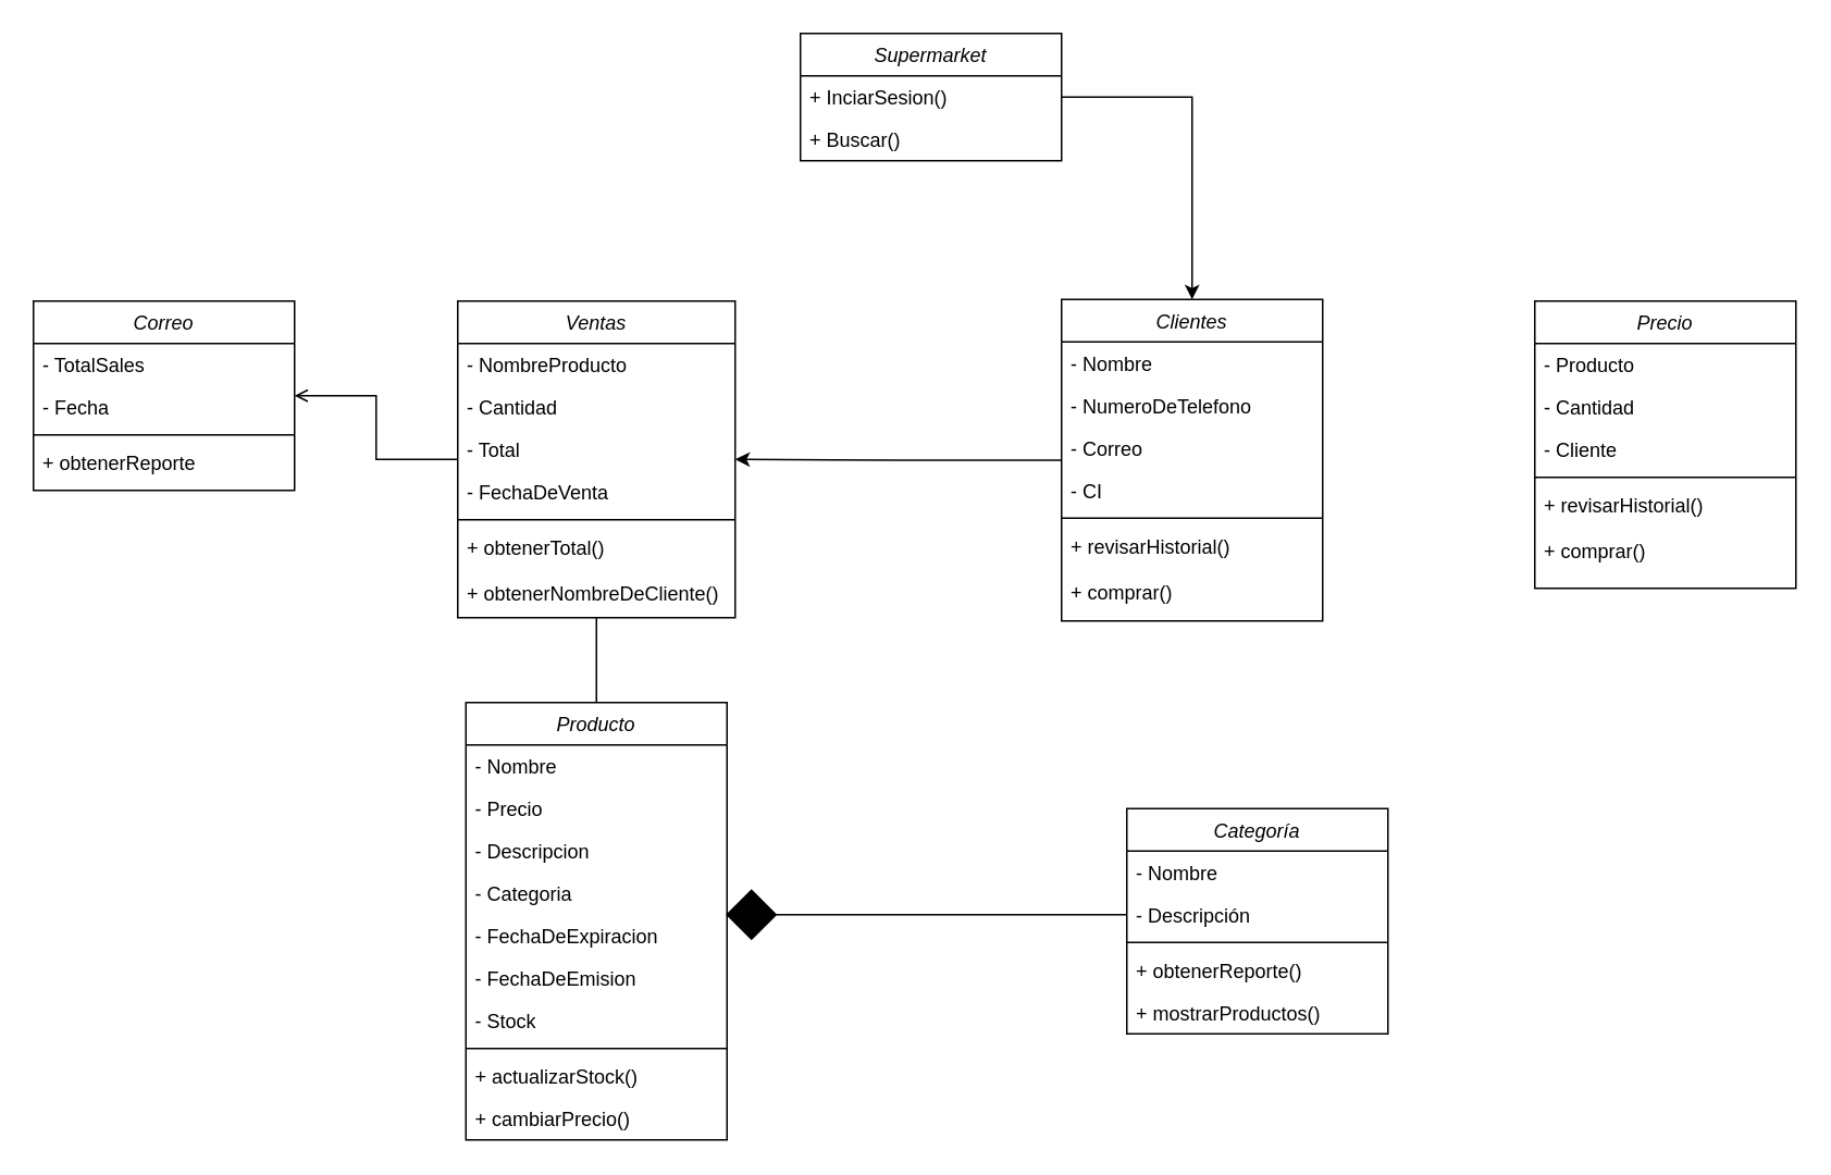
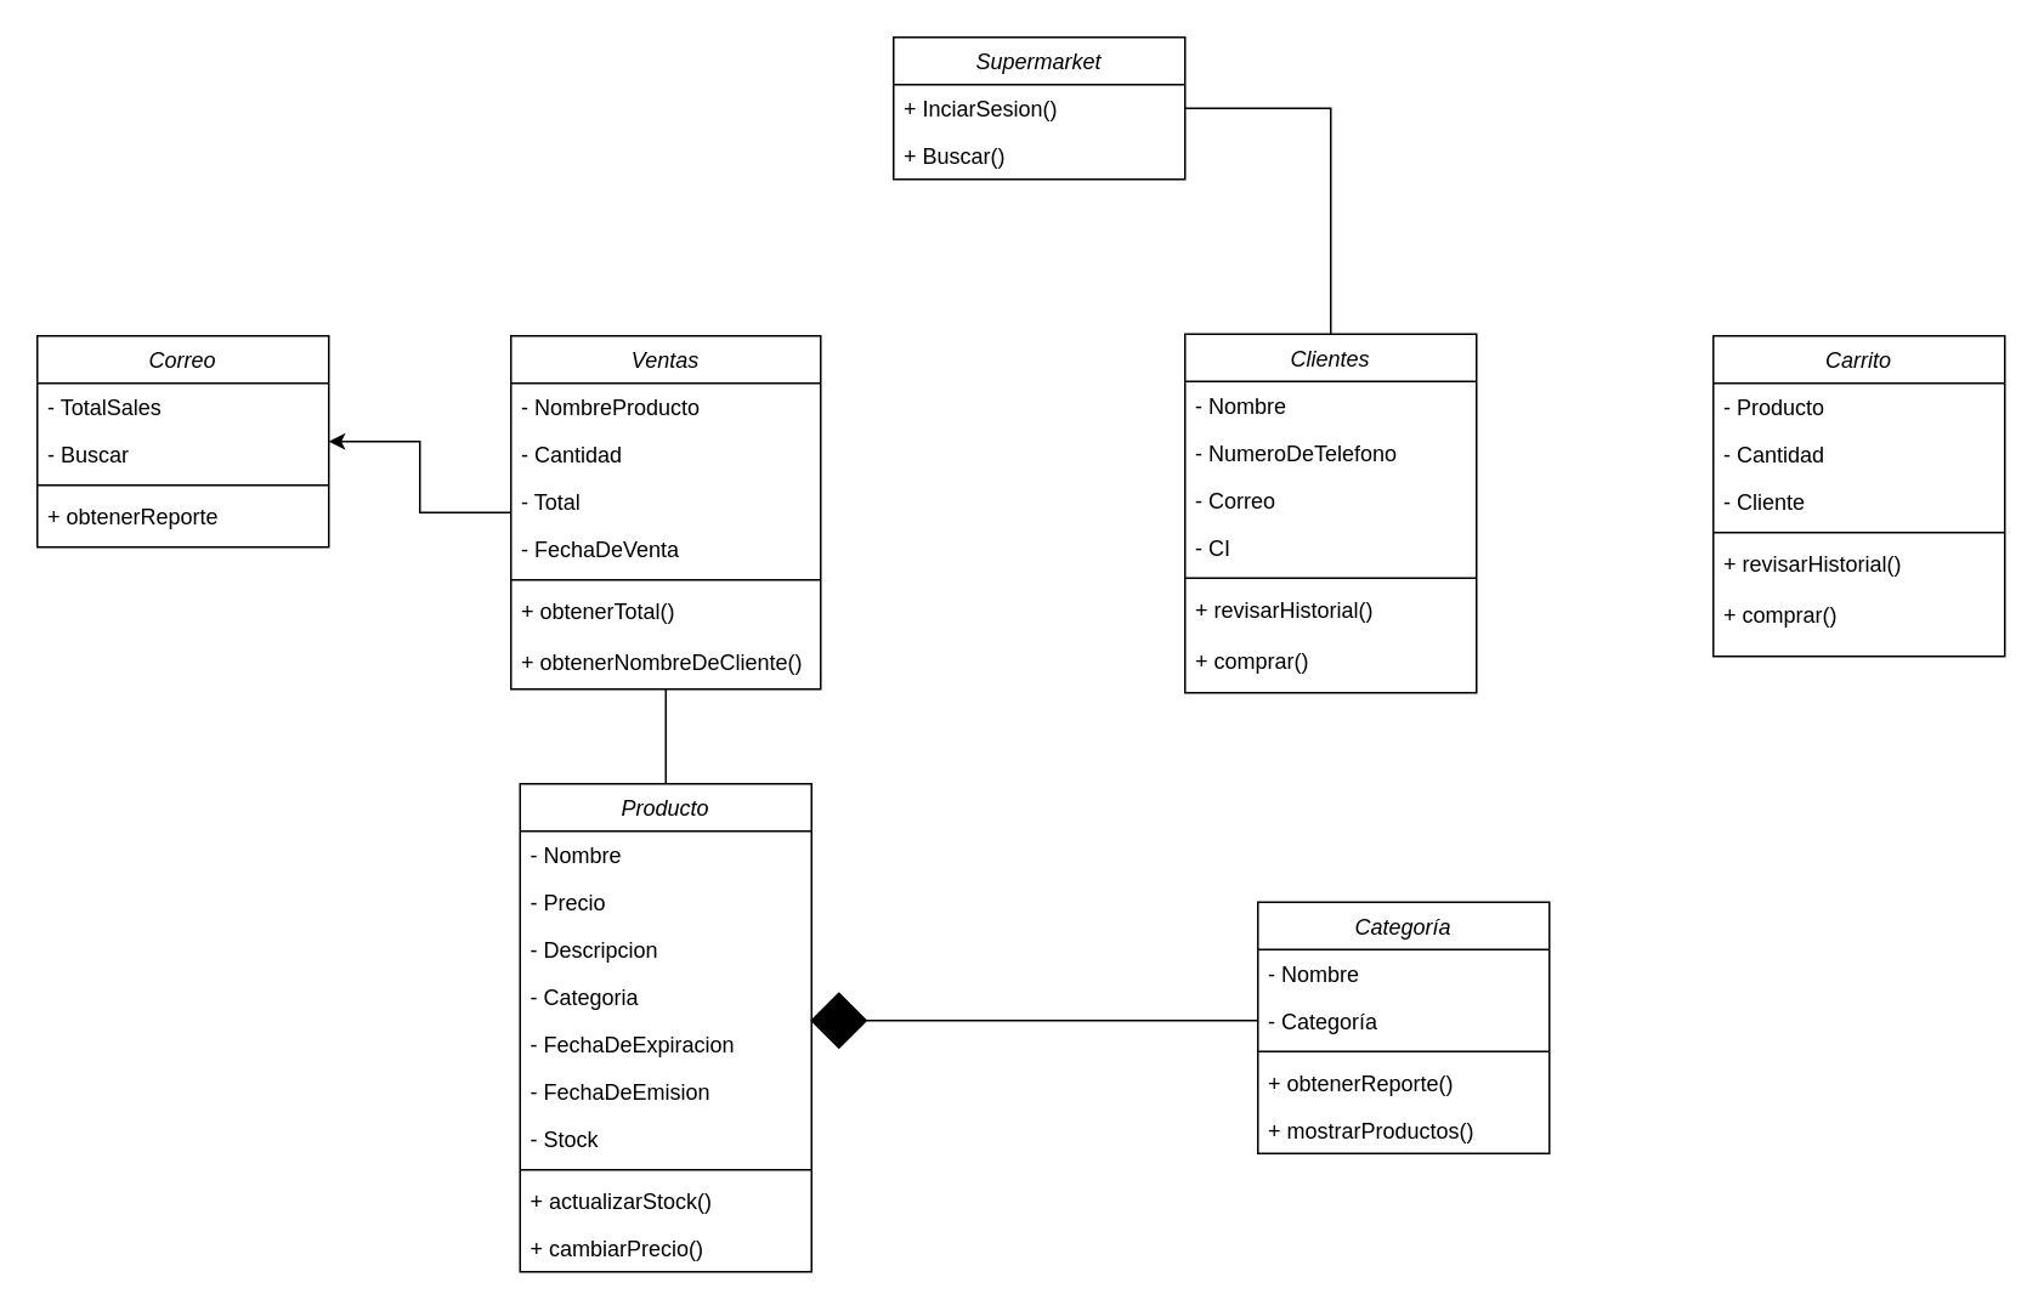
  <mxCell id="0" />
  <mxCell id="1" parent="0" />
  <mxCell id="2" value="Producto" style="swimlane;fontStyle=2;align=center;verticalAlign=top;childLayout=stackLayout;horizontal=1;startSize=26;horizontalStack=0;resizeParent=1;resizeLast=0;collapsible=1;marginBottom=0;rounded=0;shadow=0;strokeWidth=1;" parent="1" vertex="1"><mxGeometry x="285" y="430" width="160" height="268" as="geometry"><mxRectangle x="230" y="140" width="160" height="26" as="alternateBounds" /></mxGeometry></mxCell>
  <mxCell id="3" value="- Nombre" style="text;align=left;verticalAlign=top;spacingLeft=4;spacingRight=4;overflow=hidden;rotatable=0;points=[[0,0.5],[1,0.5]];portConstraint=eastwest;" parent="2" vertex="1"><mxGeometry y="26" width="160" height="26" as="geometry" /></mxCell>
  <mxCell id="4" value="- Precio" style="text;align=left;verticalAlign=top;spacingLeft=4;spacingRight=4;overflow=hidden;rotatable=0;points=[[0,0.5],[1,0.5]];portConstraint=eastwest;rounded=0;shadow=0;html=0;" parent="2" vertex="1"><mxGeometry y="52" width="160" height="26" as="geometry" /></mxCell>
  <mxCell id="5" value="- Descripcion" style="text;align=left;verticalAlign=top;spacingLeft=4;spacingRight=4;overflow=hidden;rotatable=0;points=[[0,0.5],[1,0.5]];portConstraint=eastwest;rounded=0;shadow=0;html=0;" parent="2" vertex="1"><mxGeometry y="78" width="160" height="26" as="geometry" /></mxCell>
  <mxCell id="6" value="- Categoria" style="text;align=left;verticalAlign=top;spacingLeft=4;spacingRight=4;overflow=hidden;rotatable=0;points=[[0,0.5],[1,0.5]];portConstraint=eastwest;rounded=0;shadow=0;html=0;" parent="2" vertex="1"><mxGeometry y="104" width="160" height="26" as="geometry" /></mxCell>
  <mxCell id="7" value="- FechaDeExpiracion" style="text;align=left;verticalAlign=top;spacingLeft=4;spacingRight=4;overflow=hidden;rotatable=0;points=[[0,0.5],[1,0.5]];portConstraint=eastwest;rounded=0;shadow=0;html=0;" parent="2" vertex="1"><mxGeometry y="130" width="160" height="26" as="geometry" /></mxCell>
  <mxCell id="8" value="- FechaDeEmision" style="text;align=left;verticalAlign=top;spacingLeft=4;spacingRight=4;overflow=hidden;rotatable=0;points=[[0,0.5],[1,0.5]];portConstraint=eastwest;rounded=0;shadow=0;html=0;" parent="2" vertex="1"><mxGeometry y="156" width="160" height="26" as="geometry" /></mxCell>
  <mxCell id="9" value="- Stock" style="text;align=left;verticalAlign=top;spacingLeft=4;spacingRight=4;overflow=hidden;rotatable=0;points=[[0,0.5],[1,0.5]];portConstraint=eastwest;" parent="2" vertex="1"><mxGeometry y="182" width="160" height="26" as="geometry" /></mxCell>
  <mxCell id="10" value="" style="line;html=1;strokeWidth=1;align=left;verticalAlign=middle;spacingTop=-1;spacingLeft=3;spacingRight=3;rotatable=0;labelPosition=right;points=[];portConstraint=eastwest;" parent="2" vertex="1"><mxGeometry y="208" width="160" height="8" as="geometry" /></mxCell>
  <mxCell id="11" value="+ actualizarStock()" style="text;align=left;verticalAlign=top;spacingLeft=4;spacingRight=4;overflow=hidden;rotatable=0;points=[[0,0.5],[1,0.5]];portConstraint=eastwest;" parent="2" vertex="1"><mxGeometry y="216" width="160" height="26" as="geometry" /></mxCell>
  <mxCell id="12" value="+ cambiarPrecio()" style="text;align=left;verticalAlign=top;spacingLeft=4;spacingRight=4;overflow=hidden;rotatable=0;points=[[0,0.5],[1,0.5]];portConstraint=eastwest;" parent="2" vertex="1"><mxGeometry y="242" width="160" height="26" as="geometry" /></mxCell>
  <mxCell id="13" value="Categoría" style="swimlane;fontStyle=2;align=center;verticalAlign=top;childLayout=stackLayout;horizontal=1;startSize=26;horizontalStack=0;resizeParent=1;resizeLast=0;collapsible=1;marginBottom=0;rounded=0;shadow=0;strokeWidth=1;" parent="1" vertex="1"><mxGeometry x="690" y="495" width="160" height="138" as="geometry"><mxRectangle x="230" y="140" width="160" height="26" as="alternateBounds" /></mxGeometry></mxCell>
  <mxCell id="14" value="- Nombre" style="text;align=left;verticalAlign=top;spacingLeft=4;spacingRight=4;overflow=hidden;rotatable=0;points=[[0,0.5],[1,0.5]];portConstraint=eastwest;" parent="13" vertex="1"><mxGeometry y="26" width="160" height="26" as="geometry" /></mxCell>
- <mxCell id="15" value="- Descripción" style="text;align=left;verticalAlign=top;spacingLeft=4;spacingRight=4;overflow=hidden;rotatable=0;points=[[0,0.5],[1,0.5]];portConstraint=eastwest;" parent="13" vertex="1"><mxGeometry y="52" width="160" height="26" as="geometry" /></mxCell>
+ <mxCell id="15" value="- Categoría" style="text;align=left;verticalAlign=top;spacingLeft=4;spacingRight=4;overflow=hidden;rotatable=0;points=[[0,0.5],[1,0.5]];portConstraint=eastwest;" parent="13" vertex="1"><mxGeometry y="52" width="160" height="26" as="geometry" /></mxCell>
  <mxCell id="16" value="" style="line;html=1;strokeWidth=1;align=left;verticalAlign=middle;spacingTop=-1;spacingLeft=3;spacingRight=3;rotatable=0;labelPosition=right;points=[];portConstraint=eastwest;" parent="13" vertex="1"><mxGeometry y="78" width="160" height="8" as="geometry" /></mxCell>
  <mxCell id="17" value="+ obtenerReporte()" style="text;align=left;verticalAlign=top;spacingLeft=4;spacingRight=4;overflow=hidden;rotatable=0;points=[[0,0.5],[1,0.5]];portConstraint=eastwest;" parent="13" vertex="1"><mxGeometry y="86" width="160" height="26" as="geometry" /></mxCell>
  <mxCell id="18" value="+ mostrarProductos()" style="text;align=left;verticalAlign=top;spacingLeft=4;spacingRight=4;overflow=hidden;rotatable=0;points=[[0,0.5],[1,0.5]];portConstraint=eastwest;" parent="13" vertex="1"><mxGeometry y="112" width="160" height="26" as="geometry" /></mxCell>
  <mxCell id="19" value="Supermarket" style="swimlane;fontStyle=2;align=center;verticalAlign=top;childLayout=stackLayout;horizontal=1;startSize=26;horizontalStack=0;resizeParent=1;resizeLast=0;collapsible=1;marginBottom=0;rounded=0;shadow=0;strokeWidth=1;" parent="1" vertex="1"><mxGeometry x="490" y="20" width="160" height="78" as="geometry"><mxRectangle x="230" y="140" width="160" height="26" as="alternateBounds" /></mxGeometry></mxCell>
  <mxCell id="20" value="+ InciarSesion()" style="text;align=left;verticalAlign=top;spacingLeft=4;spacingRight=4;overflow=hidden;rotatable=0;points=[[0,0.5],[1,0.5]];portConstraint=eastwest;" parent="19" vertex="1"><mxGeometry y="26" width="160" height="26" as="geometry" /></mxCell>
  <mxCell id="21" value="+ Buscar()" style="text;align=left;verticalAlign=top;spacingLeft=4;spacingRight=4;overflow=hidden;rotatable=0;points=[[0,0.5],[1,0.5]];portConstraint=eastwest;" parent="19" vertex="1"><mxGeometry y="52" width="160" height="26" as="geometry" /></mxCell>
- <mxCell id="22" style="edgeStyle=orthogonalEdgeStyle;rounded=0;orthogonalLoop=1;jettySize=auto;html=1;" parent="1" source="23" target="33" edge="1"><mxGeometry relative="1" as="geometry" /></mxCell>
  <mxCell id="23" value="Clientes" style="swimlane;fontStyle=2;align=center;verticalAlign=top;childLayout=stackLayout;horizontal=1;startSize=26;horizontalStack=0;resizeParent=1;resizeLast=0;collapsible=1;marginBottom=0;rounded=0;shadow=0;strokeWidth=1;" parent="1" vertex="1"><mxGeometry x="650" y="183" width="160" height="197" as="geometry"><mxRectangle x="230" y="140" width="160" height="26" as="alternateBounds" /></mxGeometry></mxCell>
  <mxCell id="24" value="- Nombre" style="text;align=left;verticalAlign=top;spacingLeft=4;spacingRight=4;overflow=hidden;rotatable=0;points=[[0,0.5],[1,0.5]];portConstraint=eastwest;" parent="23" vertex="1"><mxGeometry y="26" width="160" height="26" as="geometry" /></mxCell>
  <mxCell id="25" value="- NumeroDeTelefono" style="text;align=left;verticalAlign=top;spacingLeft=4;spacingRight=4;overflow=hidden;rotatable=0;points=[[0,0.5],[1,0.5]];portConstraint=eastwest;rounded=0;shadow=0;html=0;" parent="23" vertex="1"><mxGeometry y="52" width="160" height="26" as="geometry" /></mxCell>
  <mxCell id="26" value="- Correo" style="text;align=left;verticalAlign=top;spacingLeft=4;spacingRight=4;overflow=hidden;rotatable=0;points=[[0,0.5],[1,0.5]];portConstraint=eastwest;rounded=0;shadow=0;html=0;" parent="23" vertex="1"><mxGeometry y="78" width="160" height="26" as="geometry" /></mxCell>
  <mxCell id="27" value="- CI" style="text;align=left;verticalAlign=top;spacingLeft=4;spacingRight=4;overflow=hidden;rotatable=0;points=[[0,0.5],[1,0.5]];portConstraint=eastwest;rounded=0;shadow=0;html=0;" parent="23" vertex="1"><mxGeometry y="104" width="160" height="26" as="geometry" /></mxCell>
  <mxCell id="28" value="" style="line;html=1;strokeWidth=1;align=left;verticalAlign=middle;spacingTop=-1;spacingLeft=3;spacingRight=3;rotatable=0;labelPosition=right;points=[];portConstraint=eastwest;" parent="23" vertex="1"><mxGeometry y="130" width="160" height="8" as="geometry" /></mxCell>
  <mxCell id="29" value="+ revisarHistorial()" style="text;align=left;verticalAlign=top;spacingLeft=4;spacingRight=4;overflow=hidden;rotatable=0;points=[[0,0.5],[1,0.5]];portConstraint=eastwest;" parent="23" vertex="1"><mxGeometry y="138" width="160" height="28" as="geometry" /></mxCell>
  <mxCell id="30" value="+ comprar()" style="text;align=left;verticalAlign=top;spacingLeft=4;spacingRight=4;overflow=hidden;rotatable=0;points=[[0,0.5],[1,0.5]];portConstraint=eastwest;" parent="23" vertex="1"><mxGeometry y="166" width="160" height="28" as="geometry" /></mxCell>
  <mxCell id="31" style="edgeStyle=orthogonalEdgeStyle;rounded=0;orthogonalLoop=1;jettySize=auto;html=1;endArrow=none;" parent="1" source="33" target="2" edge="1"><mxGeometry relative="1" as="geometry" /></mxCell>
- <mxCell id="32" style="edgeStyle=orthogonalEdgeStyle;rounded=0;orthogonalLoop=1;jettySize=auto;html=1;endArrow=open;" parent="1" source="33" target="41" edge="1"><mxGeometry relative="1" as="geometry" /></mxCell>
+ <mxCell id="32" style="edgeStyle=orthogonalEdgeStyle;rounded=0;orthogonalLoop=1;jettySize=auto;html=1;" parent="1" source="33" target="41" edge="1"><mxGeometry relative="1" as="geometry" /></mxCell>
  <mxCell id="33" value="Ventas" style="swimlane;fontStyle=2;align=center;verticalAlign=top;childLayout=stackLayout;horizontal=1;startSize=26;horizontalStack=0;resizeParent=1;resizeLast=0;collapsible=1;marginBottom=0;rounded=0;shadow=0;strokeWidth=1;" parent="1" vertex="1"><mxGeometry x="280" y="184" width="170" height="194" as="geometry"><mxRectangle x="230" y="140" width="160" height="26" as="alternateBounds" /></mxGeometry></mxCell>
  <mxCell id="34" value="- NombreProducto" style="text;align=left;verticalAlign=top;spacingLeft=4;spacingRight=4;overflow=hidden;rotatable=0;points=[[0,0.5],[1,0.5]];portConstraint=eastwest;" parent="33" vertex="1"><mxGeometry y="26" width="170" height="26" as="geometry" /></mxCell>
  <mxCell id="35" value="- Cantidad" style="text;align=left;verticalAlign=top;spacingLeft=4;spacingRight=4;overflow=hidden;rotatable=0;points=[[0,0.5],[1,0.5]];portConstraint=eastwest;rounded=0;shadow=0;html=0;" parent="33" vertex="1"><mxGeometry y="52" width="170" height="26" as="geometry" /></mxCell>
  <mxCell id="36" value="- Total" style="text;align=left;verticalAlign=top;spacingLeft=4;spacingRight=4;overflow=hidden;rotatable=0;points=[[0,0.5],[1,0.5]];portConstraint=eastwest;rounded=0;shadow=0;html=0;" parent="33" vertex="1"><mxGeometry y="78" width="170" height="26" as="geometry" /></mxCell>
  <mxCell id="37" value="- FechaDeVenta" style="text;align=left;verticalAlign=top;spacingLeft=4;spacingRight=4;overflow=hidden;rotatable=0;points=[[0,0.5],[1,0.5]];portConstraint=eastwest;rounded=0;shadow=0;html=0;" parent="33" vertex="1"><mxGeometry y="104" width="170" height="26" as="geometry" /></mxCell>
  <mxCell id="38" value="" style="line;html=1;strokeWidth=1;align=left;verticalAlign=middle;spacingTop=-1;spacingLeft=3;spacingRight=3;rotatable=0;labelPosition=right;points=[];portConstraint=eastwest;" parent="33" vertex="1"><mxGeometry y="130" width="170" height="8" as="geometry" /></mxCell>
  <mxCell id="39" value="+ obtenerTotal()" style="text;align=left;verticalAlign=top;spacingLeft=4;spacingRight=4;overflow=hidden;rotatable=0;points=[[0,0.5],[1,0.5]];portConstraint=eastwest;" parent="33" vertex="1"><mxGeometry y="138" width="170" height="28" as="geometry" /></mxCell>
  <mxCell id="40" value="+ obtenerNombreDeCliente()" style="text;align=left;verticalAlign=top;spacingLeft=4;spacingRight=4;overflow=hidden;rotatable=0;points=[[0,0.5],[1,0.5]];portConstraint=eastwest;" parent="33" vertex="1"><mxGeometry y="166" width="170" height="28" as="geometry" /></mxCell>
  <mxCell id="41" value="Correo" style="swimlane;fontStyle=2;align=center;verticalAlign=top;childLayout=stackLayout;horizontal=1;startSize=26;horizontalStack=0;resizeParent=1;resizeLast=0;collapsible=1;marginBottom=0;rounded=0;shadow=0;strokeWidth=1;" parent="1" vertex="1"><mxGeometry x="20" y="184" width="160" height="116" as="geometry"><mxRectangle x="230" y="140" width="160" height="26" as="alternateBounds" /></mxGeometry></mxCell>
  <mxCell id="42" value="- TotalSales" style="text;align=left;verticalAlign=top;spacingLeft=4;spacingRight=4;overflow=hidden;rotatable=0;points=[[0,0.5],[1,0.5]];portConstraint=eastwest;" parent="41" vertex="1"><mxGeometry y="26" width="160" height="26" as="geometry" /></mxCell>
- <mxCell id="43" value="- Fecha" style="text;align=left;verticalAlign=top;spacingLeft=4;spacingRight=4;overflow=hidden;rotatable=0;points=[[0,0.5],[1,0.5]];portConstraint=eastwest;rounded=0;shadow=0;html=0;" parent="41" vertex="1"><mxGeometry y="52" width="160" height="26" as="geometry" /></mxCell>
+ <mxCell id="43" value="- Buscar" style="text;align=left;verticalAlign=top;spacingLeft=4;spacingRight=4;overflow=hidden;rotatable=0;points=[[0,0.5],[1,0.5]];portConstraint=eastwest;rounded=0;shadow=0;html=0;" parent="41" vertex="1"><mxGeometry y="52" width="160" height="26" as="geometry" /></mxCell>
  <mxCell id="44" value="" style="line;html=1;strokeWidth=1;align=left;verticalAlign=middle;spacingTop=-1;spacingLeft=3;spacingRight=3;rotatable=0;labelPosition=right;points=[];portConstraint=eastwest;" parent="41" vertex="1"><mxGeometry y="78" width="160" height="8" as="geometry" /></mxCell>
  <mxCell id="45" value="+ obtenerReporte" style="text;align=left;verticalAlign=top;spacingLeft=4;spacingRight=4;overflow=hidden;rotatable=0;points=[[0,0.5],[1,0.5]];portConstraint=eastwest;" parent="41" vertex="1"><mxGeometry y="86" width="160" height="28" as="geometry" /></mxCell>
- <mxCell id="46" style="edgeStyle=orthogonalEdgeStyle;rounded=0;orthogonalLoop=1;jettySize=auto;html=1;" parent="1" source="20" target="23" edge="1"><mxGeometry relative="1" as="geometry" /></mxCell>
+ <mxCell id="46" style="edgeStyle=orthogonalEdgeStyle;rounded=0;orthogonalLoop=1;jettySize=auto;html=1;endArrow=none;" parent="1" source="20" target="23" edge="1"><mxGeometry relative="1" as="geometry" /></mxCell>
  <mxCell id="47" value="" style="rhombus;whiteSpace=wrap;html=1;fillStyle=solid;strokeColor=#000000;fontColor=#000000;gradientColor=none;gradientDirection=radial;fillColor=light-dark(#000000,#EDEDED);" vertex="1" parent="1"><mxGeometry x="445" y="545" width="30" height="30" as="geometry" /></mxCell>
  <mxCell id="48" style="edgeStyle=orthogonalEdgeStyle;rounded=0;orthogonalLoop=1;jettySize=auto;html=1;entryX=1;entryY=0.5;entryDx=0;entryDy=0;endArrow=none;" edge="1" parent="1" source="15" target="47"><mxGeometry relative="1" as="geometry" /></mxCell>
- <mxCell id="49" value="Precio" style="swimlane;fontStyle=2;align=center;verticalAlign=top;childLayout=stackLayout;horizontal=1;startSize=26;horizontalStack=0;resizeParent=1;resizeLast=0;collapsible=1;marginBottom=0;rounded=0;shadow=0;strokeWidth=1;" vertex="1" parent="1"><mxGeometry x="940" y="184" width="160" height="176" as="geometry"><mxRectangle x="230" y="140" width="160" height="26" as="alternateBounds" /></mxGeometry></mxCell>
+ <mxCell id="49" value="Carrito" style="swimlane;fontStyle=2;align=center;verticalAlign=top;childLayout=stackLayout;horizontal=1;startSize=26;horizontalStack=0;resizeParent=1;resizeLast=0;collapsible=1;marginBottom=0;rounded=0;shadow=0;strokeWidth=1;" vertex="1" parent="1"><mxGeometry x="940" y="184" width="160" height="176" as="geometry"><mxRectangle x="230" y="140" width="160" height="26" as="alternateBounds" /></mxGeometry></mxCell>
  <mxCell id="50" value="- Producto" style="text;align=left;verticalAlign=top;spacingLeft=4;spacingRight=4;overflow=hidden;rotatable=0;points=[[0,0.5],[1,0.5]];portConstraint=eastwest;" vertex="1" parent="49"><mxGeometry y="26" width="160" height="26" as="geometry" /></mxCell>
  <mxCell id="51" value="- Cantidad" style="text;align=left;verticalAlign=top;spacingLeft=4;spacingRight=4;overflow=hidden;rotatable=0;points=[[0,0.5],[1,0.5]];portConstraint=eastwest;rounded=0;shadow=0;html=0;" vertex="1" parent="49"><mxGeometry y="52" width="160" height="26" as="geometry" /></mxCell>
  <mxCell id="52" value="- Cliente" style="text;align=left;verticalAlign=top;spacingLeft=4;spacingRight=4;overflow=hidden;rotatable=0;points=[[0,0.5],[1,0.5]];portConstraint=eastwest;rounded=0;shadow=0;html=0;" vertex="1" parent="49"><mxGeometry y="78" width="160" height="26" as="geometry" /></mxCell>
  <mxCell id="53" value="" style="line;html=1;strokeWidth=1;align=left;verticalAlign=middle;spacingTop=-1;spacingLeft=3;spacingRight=3;rotatable=0;labelPosition=right;points=[];portConstraint=eastwest;" vertex="1" parent="49"><mxGeometry y="104" width="160" height="8" as="geometry" /></mxCell>
  <mxCell id="54" value="+ revisarHistorial()" style="text;align=left;verticalAlign=top;spacingLeft=4;spacingRight=4;overflow=hidden;rotatable=0;points=[[0,0.5],[1,0.5]];portConstraint=eastwest;" vertex="1" parent="49"><mxGeometry y="112" width="160" height="28" as="geometry" /></mxCell>
  <mxCell id="55" value="+ comprar()" style="text;align=left;verticalAlign=top;spacingLeft=4;spacingRight=4;overflow=hidden;rotatable=0;points=[[0,0.5],[1,0.5]];portConstraint=eastwest;" vertex="1" parent="49"><mxGeometry y="140" width="160" height="28" as="geometry" /></mxCell>
